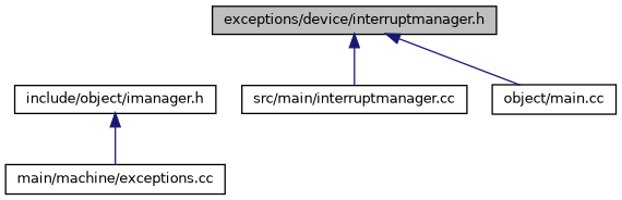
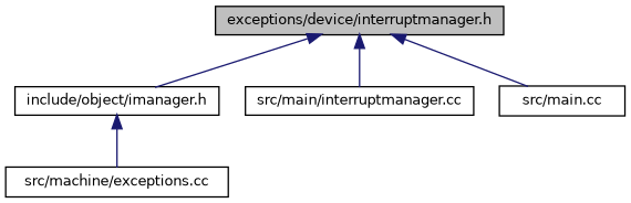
  digraph {
    node [color=black fontname=Helvetica fontsize=10 shape=record]
    edge [color=midnightblue dir=back fontname=Helvetica fontsize=10 labelfontname=Helvetica labelfontsize=10 style=solid]
    n1 [fillcolor=grey75 fontcolor=black height=0.2 label="exceptions/device/interruptmanager.h" style=filled width=0.4]
    n2 [height=0.2 label="include/object/imanager.h" width=0.4]
    n3 [height=0.2 label="src/main/interruptmanager.cc" width=0.4]
-   n4 [height=0.2 label="object/main.cc" width=0.4]
-   n5 [height=0.2 label="main/machine/exceptions.cc" width=0.4]
+   n4 [height=0.2 label="src/main.cc" width=0.4]
+   n5 [height=0.2 label="src/machine/exceptions.cc" width=0.4]
+   n1 -> n2
    n1 -> n3
    n1 -> n4
    n2 -> n5
  }
